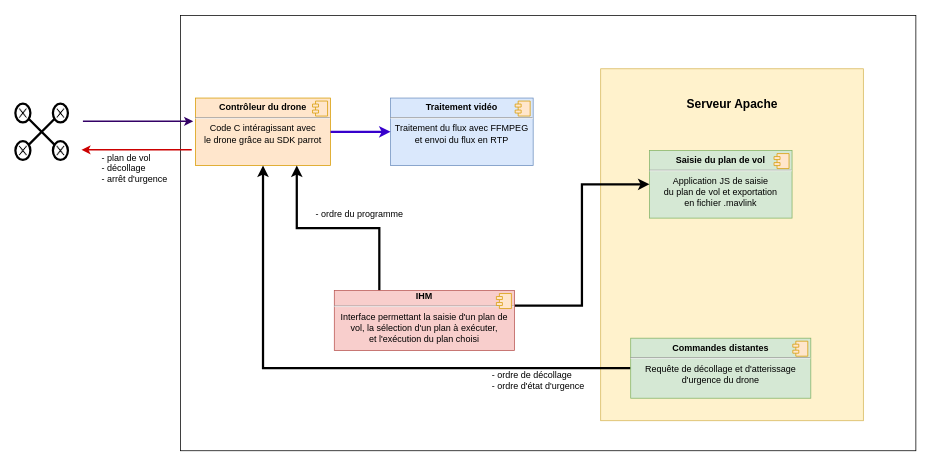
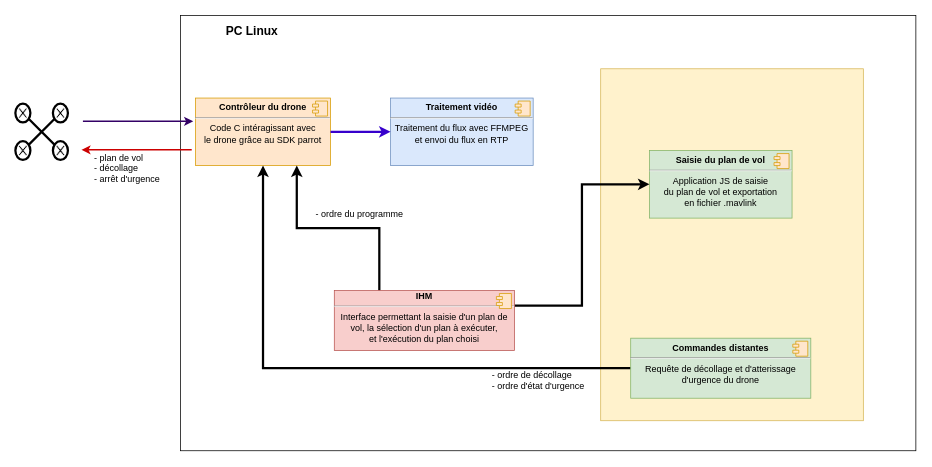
  <mxCell id="0" />
  <mxCell id="1" parent="0" />
  <mxCell id="2" value="" style="rounded=0;whiteSpace=wrap;html=1;" parent="1" vertex="1"><mxGeometry x="240" y="20" width="980" height="580" as="geometry" /></mxCell>
  <mxCell id="3" value="" style="rounded=0;whiteSpace=wrap;html=1;fillColor=#fff2cc;strokeColor=#d6b656;" parent="1" vertex="1"><mxGeometry x="800" y="91" width="350" height="469" as="geometry" /></mxCell>
  <mxCell id="4" value="&lt;p style=&quot;margin: 0px ; margin-top: 6px ; text-align: center&quot;&gt;&lt;b&gt;Contrôleur du drone&lt;br&gt;&lt;/b&gt;&lt;/p&gt;&lt;hr&gt;&lt;div align=&quot;center&quot;&gt;Code C intéragissant avec &lt;br&gt;&lt;/div&gt;&lt;div align=&quot;center&quot;&gt;le drone grâce au SDK parrot&lt;br&gt;&lt;/div&gt;" style="align=left;overflow=fill;html=1;fillColor=#ffe6cc;strokeColor=#d79b00;" parent="1" vertex="1"><mxGeometry x="260" y="130" width="180" height="90" as="geometry" /></mxCell>
  <mxCell id="5" value="" style="shape=component;jettyWidth=8;jettyHeight=4;fillColor=#ffe6cc;strokeColor=#d79b00;" parent="4" vertex="1"><mxGeometry x="1" width="20" height="20" relative="1" as="geometry"><mxPoint x="-24" y="4" as="offset" /></mxGeometry></mxCell>
  <mxCell id="6" value="" style="shape=umlDestroy;whiteSpace=wrap;html=1;strokeWidth=3;" parent="1" vertex="1"><mxGeometry x="30" y="150" width="50" height="50" as="geometry" /></mxCell>
  <mxCell id="7" value="" style="shape=mxgraph.bpmn.shape;html=1;verticalLabelPosition=bottom;labelBackgroundColor=#ffffff;verticalAlign=top;align=center;perimeter=ellipsePerimeter;outlineConnect=0;outline=end;symbol=cancel;" parent="1" vertex="1"><mxGeometry x="20" y="137.5" width="20" height="25" as="geometry" /></mxCell>
  <mxCell id="8" value="" style="shape=mxgraph.bpmn.shape;html=1;verticalLabelPosition=bottom;labelBackgroundColor=#ffffff;verticalAlign=top;align=center;perimeter=ellipsePerimeter;outlineConnect=0;outline=end;symbol=cancel;" parent="1" vertex="1"><mxGeometry x="70" y="137.5" width="20" height="25" as="geometry" /></mxCell>
  <mxCell id="9" value="" style="shape=mxgraph.bpmn.shape;html=1;verticalLabelPosition=bottom;labelBackgroundColor=#ffffff;verticalAlign=top;align=center;perimeter=ellipsePerimeter;outlineConnect=0;outline=end;symbol=cancel;" parent="1" vertex="1"><mxGeometry x="20" y="187.5" width="20" height="25" as="geometry" /></mxCell>
  <mxCell id="10" value="" style="shape=mxgraph.bpmn.shape;html=1;verticalLabelPosition=bottom;labelBackgroundColor=#ffffff;verticalAlign=top;align=center;perimeter=ellipsePerimeter;outlineConnect=0;outline=end;symbol=cancel;" parent="1" vertex="1"><mxGeometry x="70" y="187.5" width="20" height="25" as="geometry" /></mxCell>
  <mxCell id="11" value="" style="endArrow=classic;html=1;strokeWidth=2;strokeColor=#330066;" parent="1" edge="1"><mxGeometry width="50" height="50" relative="1" as="geometry"><mxPoint x="110" y="161" as="sourcePoint" /><mxPoint x="257" y="161" as="targetPoint" /></mxGeometry></mxCell>
  <mxCell id="12" value="" style="endArrow=classic;html=1;entryX=-0.017;entryY=0.344;entryDx=0;entryDy=0;entryPerimeter=0;strokeColor=#CC0000;strokeWidth=2;" parent="1" edge="1"><mxGeometry width="50" height="50" relative="1" as="geometry"><mxPoint x="255" y="199" as="sourcePoint" /><mxPoint x="108" y="199" as="targetPoint" /></mxGeometry></mxCell>
- <mxCell id="13" value="&lt;div&gt;&amp;nbsp;- plan de vol&lt;/div&gt;&lt;div&gt;&amp;nbsp;- décollage&lt;/div&gt;&lt;div&gt;&amp;nbsp;- arrêt d'urgence&lt;/div&gt;&lt;div&gt;&lt;br&gt;&lt;/div&gt;" style="text;html=1;resizable=0;points=[];autosize=1;align=left;verticalAlign=top;spacingTop=-4;" parent="1" vertex="1"><mxGeometry x="130" y="199.5" width="110" height="60" as="geometry" /></mxCell>
+ <mxCell id="13" value="&lt;div&gt;&amp;nbsp;- plan de vol&lt;/div&gt;&lt;div&gt;&amp;nbsp;- décollage&lt;/div&gt;&lt;div&gt;&amp;nbsp;- arrêt d'urgence&lt;/div&gt;&lt;div&gt;&lt;br&gt;&lt;/div&gt;" style="text;html=1;resizable=0;points=[];autosize=1;align=left;verticalAlign=top;spacingTop=-4;" parent="1" vertex="1"><mxGeometry x="120" y="199.5" width="110" height="60" as="geometry" /></mxCell>
  <mxCell id="14" value="&lt;p style=&quot;margin: 6px 0px 0px&quot; align=&quot;center&quot;&gt;&lt;b&gt;Traitement vidéo&lt;br&gt;&lt;/b&gt;&lt;/p&gt;&lt;hr align=&quot;center&quot;&gt;&lt;div align=&quot;center&quot;&gt;Traitement du flux avec FFMPEG &lt;br&gt;&lt;/div&gt;&lt;div align=&quot;center&quot;&gt;et envoi du flux en RTP&lt;br&gt;&lt;/div&gt;" style="align=left;overflow=fill;html=1;fillColor=#dae8fc;strokeColor=#6c8ebf;" parent="1" vertex="1"><mxGeometry x="520" y="130" width="190" height="90" as="geometry" /></mxCell>
  <mxCell id="15" value="" style="shape=component;jettyWidth=8;jettyHeight=4;fillColor=#ffe6cc;strokeColor=#d79b00;" parent="14" vertex="1"><mxGeometry x="1" width="20" height="20" relative="1" as="geometry"><mxPoint x="-24" y="4" as="offset" /></mxGeometry></mxCell>
  <mxCell id="16" value="" style="endArrow=classic;html=1;strokeColor=#3700CC;strokeWidth=3;exitX=1;exitY=0.5;exitDx=0;exitDy=0;entryX=0;entryY=0.5;entryDx=0;entryDy=0;fillColor=#6a00ff;" parent="1" source="4" target="14" edge="1"><mxGeometry width="50" height="50" relative="1" as="geometry"><mxPoint x="470" y="200" as="sourcePoint" /><mxPoint x="520" y="150" as="targetPoint" /></mxGeometry></mxCell>
  <mxCell id="17" value="&lt;p style=&quot;margin: 6px 0px 0px&quot; align=&quot;center&quot;&gt;&lt;b&gt;Saisie du plan de vol&lt;br&gt;&lt;/b&gt;&lt;/p&gt;&lt;hr align=&quot;center&quot;&gt;&lt;div align=&quot;center&quot;&gt;Application JS de saisie&lt;/div&gt;&lt;div align=&quot;center&quot;&gt;du plan de vol et exportation&lt;/div&gt;&lt;div align=&quot;center&quot;&gt;en fichier .mavlink&lt;br&gt;&lt;/div&gt;" style="align=left;overflow=fill;html=1;fillColor=#d5e8d4;strokeColor=#82b366;" parent="1" vertex="1"><mxGeometry x="865" y="200" width="190" height="90" as="geometry" /></mxCell>
  <mxCell id="18" value="" style="shape=component;jettyWidth=8;jettyHeight=4;fillColor=#ffe6cc;strokeColor=#d79b00;" parent="17" vertex="1"><mxGeometry x="1" width="20" height="20" relative="1" as="geometry"><mxPoint x="-24" y="4" as="offset" /></mxGeometry></mxCell>
  <mxCell id="19" style="edgeStyle=orthogonalEdgeStyle;rounded=0;orthogonalLoop=1;jettySize=auto;html=1;exitX=0;exitY=0.5;exitDx=0;exitDy=0;entryX=0.5;entryY=1;entryDx=0;entryDy=0;strokeColor=#000000;strokeWidth=3;" parent="1" source="20" target="4" edge="1"><mxGeometry relative="1" as="geometry" /></mxCell>
  <mxCell id="20" value="&lt;p style=&quot;margin: 6px 0px 0px&quot; align=&quot;center&quot;&gt;&lt;b&gt;Commandes distantes&lt;br&gt;&lt;/b&gt;&lt;/p&gt;&lt;hr align=&quot;center&quot;&gt;&lt;div align=&quot;center&quot;&gt;Requête de décollage et d'atterissage &lt;br&gt;&lt;/div&gt;&lt;div align=&quot;center&quot;&gt;d'urgence du drone&lt;/div&gt;" style="align=left;overflow=fill;html=1;fillColor=#d5e8d4;strokeColor=#82b366;" parent="1" vertex="1"><mxGeometry x="840" y="450" width="240" height="80" as="geometry" /></mxCell>
  <mxCell id="21" value="" style="shape=component;jettyWidth=8;jettyHeight=4;fillColor=#ffe6cc;strokeColor=#d79b00;" parent="20" vertex="1"><mxGeometry x="1" width="20" height="20" relative="1" as="geometry"><mxPoint x="-24" y="4" as="offset" /></mxGeometry></mxCell>
  <mxCell id="22" value="&lt;div&gt;&amp;nbsp;- ordre de décollage&lt;/div&gt;&lt;div&gt;&amp;nbsp;- ordre d'état d'urgence&lt;br&gt;&lt;/div&gt;" style="text;html=1;resizable=0;points=[];autosize=1;align=left;verticalAlign=top;spacingTop=-4;" parent="1" vertex="1"><mxGeometry x="650" y="490" width="150" height="30" as="geometry" /></mxCell>
- <mxCell id="23" value="&lt;font style=&quot;font-size: 16px&quot;&gt;&lt;b&gt;&lt;font style=&quot;font-size: 16px&quot;&gt;Serveur Apache&lt;/font&gt;&lt;/b&gt;&lt;/font&gt;" style="text;html=1;strokeColor=none;fillColor=none;align=center;verticalAlign=middle;whiteSpace=wrap;rounded=0;" parent="1" vertex="1"><mxGeometry x="907.5" y="124" width="135" height="27" as="geometry" /></mxCell>
  <mxCell id="24" style="edgeStyle=orthogonalEdgeStyle;rounded=0;orthogonalLoop=1;jettySize=auto;html=1;exitX=1;exitY=0.25;exitDx=0;exitDy=0;entryX=0;entryY=0.5;entryDx=0;entryDy=0;strokeColor=#000000;strokeWidth=3;" parent="1" source="26" target="17" edge="1"><mxGeometry relative="1" as="geometry" /></mxCell>
  <mxCell id="25" style="edgeStyle=orthogonalEdgeStyle;rounded=0;orthogonalLoop=1;jettySize=auto;html=1;exitX=0.25;exitY=0;exitDx=0;exitDy=0;entryX=0.75;entryY=1;entryDx=0;entryDy=0;strokeColor=#000000;strokeWidth=3;" parent="1" source="26" target="4" edge="1"><mxGeometry relative="1" as="geometry" /></mxCell>
  <mxCell id="26" value="&lt;div align=&quot;center&quot;&gt;&lt;b&gt;IHM&lt;/b&gt;&lt;/div&gt;&lt;hr align=&quot;center&quot;&gt;&lt;div align=&quot;center&quot;&gt;Interface permettant la saisie d'un plan de &lt;br&gt;&lt;/div&gt;&lt;div align=&quot;center&quot;&gt;vol, la sélection d'un plan à exécuter, &lt;br&gt;&lt;/div&gt;&lt;div align=&quot;center&quot;&gt;et l'exécution du plan choisi&lt;/div&gt;" style="align=left;overflow=fill;html=1;fillColor=#f8cecc;strokeColor=#b85450;" parent="1" vertex="1"><mxGeometry x="445" y="386.5" width="240" height="80" as="geometry" /></mxCell>
  <mxCell id="27" value="" style="shape=component;jettyWidth=8;jettyHeight=4;fillColor=#ffe6cc;strokeColor=#d79b00;" parent="26" vertex="1"><mxGeometry x="1" width="20" height="20" relative="1" as="geometry"><mxPoint x="-24" y="4" as="offset" /></mxGeometry></mxCell>
  <mxCell id="28" value="&amp;nbsp;- ordre du programme" style="text;html=1;resizable=0;points=[];autosize=1;align=left;verticalAlign=top;spacingTop=-4;" parent="1" vertex="1"><mxGeometry x="415" y="275" width="170" height="20" as="geometry" /></mxCell>
+ <mxCell id="29" value="&lt;b&gt;&lt;font style=&quot;font-size: 16px&quot;&gt;PC Linux&lt;/font&gt;&lt;/b&gt;" style="text;html=1;strokeColor=none;fillColor=none;align=center;verticalAlign=middle;whiteSpace=wrap;rounded=0;" parent="1" vertex="1"><mxGeometry x="287.5" y="29.5" width="95" height="20" as="geometry" /></mxCell>
